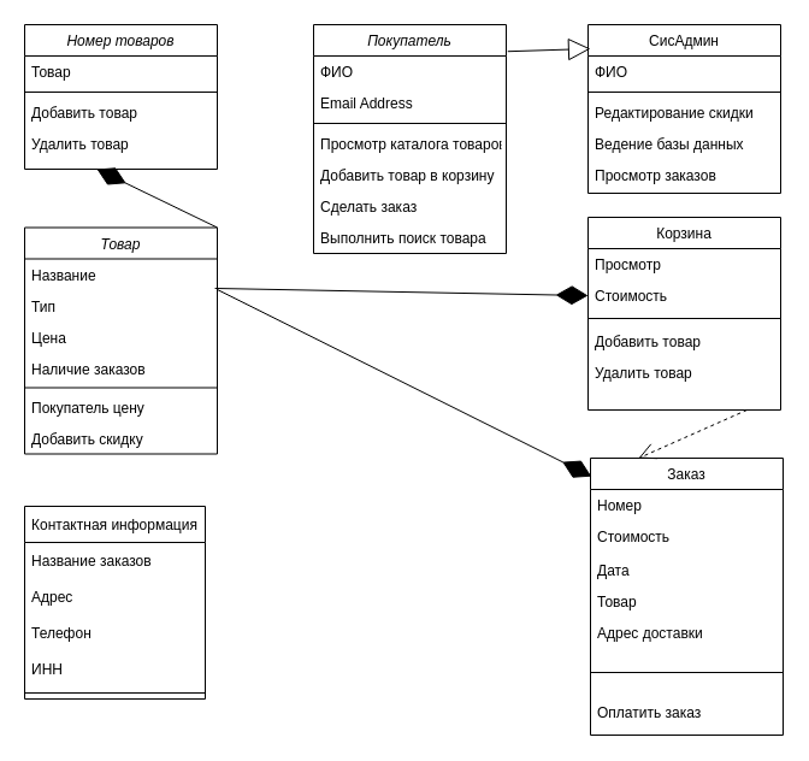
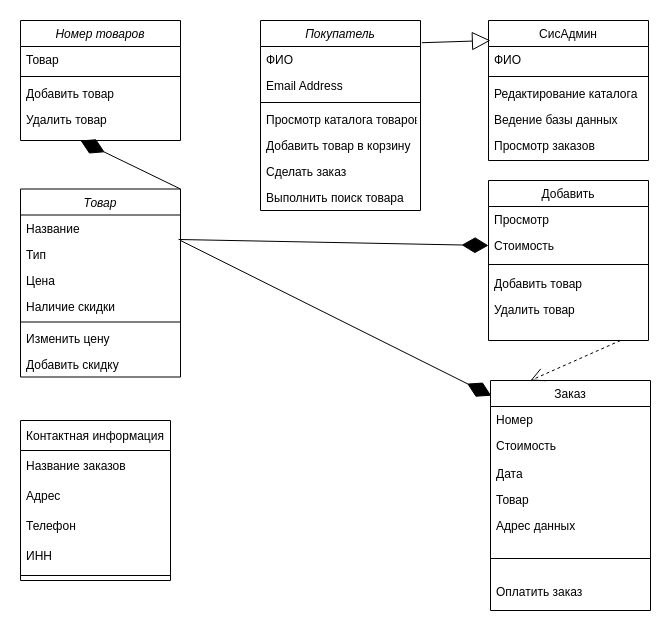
  <mxCell id="0" />
  <mxCell id="1" parent="0" />
  <mxCell id="2" value="Покупатель" style="swimlane;fontStyle=2;align=center;verticalAlign=top;childLayout=stackLayout;horizontal=1;startSize=26;horizontalStack=0;resizeParent=1;resizeLast=0;collapsible=1;marginBottom=0;rounded=0;shadow=0;strokeWidth=1;" parent="1" vertex="1"><mxGeometry x="260" y="20" width="160" height="190" as="geometry"><mxRectangle x="230" y="140" width="160" height="26" as="alternateBounds" /></mxGeometry></mxCell>
  <mxCell id="3" value="ФИО" style="text;align=left;verticalAlign=top;spacingLeft=4;spacingRight=4;overflow=hidden;rotatable=0;points=[[0,0.5],[1,0.5]];portConstraint=eastwest;" parent="2" vertex="1"><mxGeometry y="26" width="160" height="26" as="geometry" /></mxCell>
  <mxCell id="4" value="Email Address" style="text;align=left;verticalAlign=top;spacingLeft=4;spacingRight=4;overflow=hidden;rotatable=0;points=[[0,0.5],[1,0.5]];portConstraint=eastwest;rounded=0;shadow=0;html=0;" parent="2" vertex="1"><mxGeometry y="52" width="160" height="26" as="geometry" /></mxCell>
  <mxCell id="5" value="" style="line;html=1;strokeWidth=1;align=left;verticalAlign=middle;spacingTop=-1;spacingLeft=3;spacingRight=3;rotatable=0;labelPosition=right;points=[];portConstraint=eastwest;" parent="2" vertex="1"><mxGeometry y="78" width="160" height="8" as="geometry" /></mxCell>
  <mxCell id="6" value="Просмотр каталога товаров" style="text;align=left;verticalAlign=top;spacingLeft=4;spacingRight=4;overflow=hidden;rotatable=0;points=[[0,0.5],[1,0.5]];portConstraint=eastwest;" parent="2" vertex="1"><mxGeometry y="86" width="160" height="26" as="geometry" /></mxCell>
  <mxCell id="7" value="Добавить товар в корзину" style="text;align=left;verticalAlign=top;spacingLeft=4;spacingRight=4;overflow=hidden;rotatable=0;points=[[0,0.5],[1,0.5]];portConstraint=eastwest;" vertex="1" parent="2"><mxGeometry y="112" width="160" height="26" as="geometry" /></mxCell>
  <mxCell id="8" value="Сделать заказ" style="text;align=left;verticalAlign=top;spacingLeft=4;spacingRight=4;overflow=hidden;rotatable=0;points=[[0,0.5],[1,0.5]];portConstraint=eastwest;" vertex="1" parent="2"><mxGeometry y="138" width="160" height="26" as="geometry" /></mxCell>
  <mxCell id="9" value="Выполнить поиск товара" style="text;align=left;verticalAlign=top;spacingLeft=4;spacingRight=4;overflow=hidden;rotatable=0;points=[[0,0.5],[1,0.5]];portConstraint=eastwest;" vertex="1" parent="2"><mxGeometry y="164" width="160" height="26" as="geometry" /></mxCell>
  <mxCell id="10" value="СисАдмин" style="swimlane;fontStyle=0;align=center;verticalAlign=top;childLayout=stackLayout;horizontal=1;startSize=26;horizontalStack=0;resizeParent=1;resizeLast=0;collapsible=1;marginBottom=0;rounded=0;shadow=0;strokeWidth=1;" parent="1" vertex="1"><mxGeometry x="488" y="20" width="160" height="140" as="geometry"><mxRectangle x="550" y="140" width="160" height="26" as="alternateBounds" /></mxGeometry></mxCell>
  <mxCell id="11" value="ФИО" style="text;align=left;verticalAlign=top;spacingLeft=4;spacingRight=4;overflow=hidden;rotatable=0;points=[[0,0.5],[1,0.5]];portConstraint=eastwest;" parent="10" vertex="1"><mxGeometry y="26" width="160" height="26" as="geometry" /></mxCell>
  <mxCell id="12" value="" style="line;html=1;strokeWidth=1;align=left;verticalAlign=middle;spacingTop=-1;spacingLeft=3;spacingRight=3;rotatable=0;labelPosition=right;points=[];portConstraint=eastwest;" parent="10" vertex="1"><mxGeometry y="52" width="160" height="8" as="geometry" /></mxCell>
- <mxCell id="13" value="Редактирование скидки" style="text;align=left;verticalAlign=top;spacingLeft=4;spacingRight=4;overflow=hidden;rotatable=0;points=[[0,0.5],[1,0.5]];portConstraint=eastwest;" parent="10" vertex="1"><mxGeometry y="60" width="160" height="26" as="geometry" /></mxCell>
+ <mxCell id="13" value="Редактирование каталога" style="text;align=left;verticalAlign=top;spacingLeft=4;spacingRight=4;overflow=hidden;rotatable=0;points=[[0,0.5],[1,0.5]];portConstraint=eastwest;" parent="10" vertex="1"><mxGeometry y="60" width="160" height="26" as="geometry" /></mxCell>
  <mxCell id="14" value="Ведение базы данных&#10;" style="text;align=left;verticalAlign=top;spacingLeft=4;spacingRight=4;overflow=hidden;rotatable=0;points=[[0,0.5],[1,0.5]];portConstraint=eastwest;" vertex="1" parent="10"><mxGeometry y="86" width="160" height="26" as="geometry" /></mxCell>
  <mxCell id="15" value="Просмотр заказов" style="text;align=left;verticalAlign=top;spacingLeft=4;spacingRight=4;overflow=hidden;rotatable=0;points=[[0,0.5],[1,0.5]];portConstraint=eastwest;" vertex="1" parent="10"><mxGeometry y="112" width="160" height="26" as="geometry" /></mxCell>
  <mxCell id="16" value="Номер товаров" style="swimlane;fontStyle=2;align=center;verticalAlign=top;childLayout=stackLayout;horizontal=1;startSize=26;horizontalStack=0;resizeParent=1;resizeLast=0;collapsible=1;marginBottom=0;rounded=0;shadow=0;strokeWidth=1;" vertex="1" parent="1"><mxGeometry x="20" y="20" width="160" height="120" as="geometry"><mxRectangle x="230" y="140" width="160" height="26" as="alternateBounds" /></mxGeometry></mxCell>
  <mxCell id="17" value="Товар" style="text;align=left;verticalAlign=top;spacingLeft=4;spacingRight=4;overflow=hidden;rotatable=0;points=[[0,0.5],[1,0.5]];portConstraint=eastwest;" vertex="1" parent="16"><mxGeometry y="26" width="160" height="26" as="geometry" /></mxCell>
  <mxCell id="18" value="" style="line;html=1;strokeWidth=1;align=left;verticalAlign=middle;spacingTop=-1;spacingLeft=3;spacingRight=3;rotatable=0;labelPosition=right;points=[];portConstraint=eastwest;" vertex="1" parent="16"><mxGeometry y="52" width="160" height="8" as="geometry" /></mxCell>
  <mxCell id="19" value="Добавить товар" style="text;align=left;verticalAlign=top;spacingLeft=4;spacingRight=4;overflow=hidden;rotatable=0;points=[[0,0.5],[1,0.5]];portConstraint=eastwest;" vertex="1" parent="16"><mxGeometry y="60" width="160" height="26" as="geometry" /></mxCell>
  <mxCell id="20" value="Удалить товар" style="text;align=left;verticalAlign=top;spacingLeft=4;spacingRight=4;overflow=hidden;rotatable=0;points=[[0,0.5],[1,0.5]];portConstraint=eastwest;" vertex="1" parent="16"><mxGeometry y="86" width="160" height="26" as="geometry" /></mxCell>
  <mxCell id="21" value="Товар" style="swimlane;fontStyle=2;align=center;verticalAlign=top;childLayout=stackLayout;horizontal=1;startSize=26;horizontalStack=0;resizeParent=1;resizeLast=0;collapsible=1;marginBottom=0;rounded=0;shadow=0;strokeWidth=1;" vertex="1" parent="1"><mxGeometry x="20" y="188.5" width="160" height="188" as="geometry"><mxRectangle x="230" y="140" width="160" height="26" as="alternateBounds" /></mxGeometry></mxCell>
  <mxCell id="22" value="Название" style="text;align=left;verticalAlign=top;spacingLeft=4;spacingRight=4;overflow=hidden;rotatable=0;points=[[0,0.5],[1,0.5]];portConstraint=eastwest;" vertex="1" parent="21"><mxGeometry y="26" width="160" height="26" as="geometry" /></mxCell>
  <mxCell id="23" value="Тип" style="text;align=left;verticalAlign=top;spacingLeft=4;spacingRight=4;overflow=hidden;rotatable=0;points=[[0,0.5],[1,0.5]];portConstraint=eastwest;" vertex="1" parent="21"><mxGeometry y="52" width="160" height="26" as="geometry" /></mxCell>
  <mxCell id="24" value="Цена" style="text;align=left;verticalAlign=top;spacingLeft=4;spacingRight=4;overflow=hidden;rotatable=0;points=[[0,0.5],[1,0.5]];portConstraint=eastwest;" vertex="1" parent="21"><mxGeometry y="78" width="160" height="26" as="geometry" /></mxCell>
- <mxCell id="25" value="Наличие заказов" style="text;align=left;verticalAlign=top;spacingLeft=4;spacingRight=4;overflow=hidden;rotatable=0;points=[[0,0.5],[1,0.5]];portConstraint=eastwest;" vertex="1" parent="21"><mxGeometry y="104" width="160" height="26" as="geometry" /></mxCell>
+ <mxCell id="25" value="Наличие скидки" style="text;align=left;verticalAlign=top;spacingLeft=4;spacingRight=4;overflow=hidden;rotatable=0;points=[[0,0.5],[1,0.5]];portConstraint=eastwest;" vertex="1" parent="21"><mxGeometry y="104" width="160" height="26" as="geometry" /></mxCell>
  <mxCell id="26" value="" style="line;html=1;strokeWidth=1;align=left;verticalAlign=middle;spacingTop=-1;spacingLeft=3;spacingRight=3;rotatable=0;labelPosition=right;points=[];portConstraint=eastwest;" vertex="1" parent="21"><mxGeometry y="130" width="160" height="6" as="geometry" /></mxCell>
- <mxCell id="27" value="Покупатель цену" style="text;align=left;verticalAlign=top;spacingLeft=4;spacingRight=4;overflow=hidden;rotatable=0;points=[[0,0.5],[1,0.5]];portConstraint=eastwest;" vertex="1" parent="21"><mxGeometry y="136" width="160" height="26" as="geometry" /></mxCell>
+ <mxCell id="27" value="Изменить цену" style="text;align=left;verticalAlign=top;spacingLeft=4;spacingRight=4;overflow=hidden;rotatable=0;points=[[0,0.5],[1,0.5]];portConstraint=eastwest;" vertex="1" parent="21"><mxGeometry y="136" width="160" height="26" as="geometry" /></mxCell>
  <mxCell id="28" value="Добавить скидку" style="text;align=left;verticalAlign=top;spacingLeft=4;spacingRight=4;overflow=hidden;rotatable=0;points=[[0,0.5],[1,0.5]];portConstraint=eastwest;" vertex="1" parent="21"><mxGeometry y="162" width="160" height="26" as="geometry" /></mxCell>
- <mxCell id="29" value="Корзина" style="swimlane;fontStyle=0;align=center;verticalAlign=top;childLayout=stackLayout;horizontal=1;startSize=26;horizontalStack=0;resizeParent=1;resizeLast=0;collapsible=1;marginBottom=0;rounded=0;shadow=0;strokeWidth=1;" vertex="1" parent="1"><mxGeometry x="488" y="180" width="160" height="160" as="geometry"><mxRectangle x="550" y="140" width="160" height="26" as="alternateBounds" /></mxGeometry></mxCell>
+ <mxCell id="29" value="Добавить" style="swimlane;fontStyle=0;align=center;verticalAlign=top;childLayout=stackLayout;horizontal=1;startSize=26;horizontalStack=0;resizeParent=1;resizeLast=0;collapsible=1;marginBottom=0;rounded=0;shadow=0;strokeWidth=1;" vertex="1" parent="1"><mxGeometry x="488" y="180" width="160" height="160" as="geometry"><mxRectangle x="550" y="140" width="160" height="26" as="alternateBounds" /></mxGeometry></mxCell>
  <mxCell id="30" value="Просмотр" style="text;align=left;verticalAlign=top;spacingLeft=4;spacingRight=4;overflow=hidden;rotatable=0;points=[[0,0.5],[1,0.5]];portConstraint=eastwest;" vertex="1" parent="29"><mxGeometry y="26" width="160" height="26" as="geometry" /></mxCell>
  <mxCell id="31" value="Стоимость" style="text;align=left;verticalAlign=top;spacingLeft=4;spacingRight=4;overflow=hidden;rotatable=0;points=[[0,0.5],[1,0.5]];portConstraint=eastwest;" vertex="1" parent="29"><mxGeometry y="52" width="160" height="26" as="geometry" /></mxCell>
  <mxCell id="32" value="" style="line;html=1;strokeWidth=1;align=left;verticalAlign=middle;spacingTop=-1;spacingLeft=3;spacingRight=3;rotatable=0;labelPosition=right;points=[];portConstraint=eastwest;" vertex="1" parent="29"><mxGeometry y="78" width="160" height="12" as="geometry" /></mxCell>
  <mxCell id="33" value="Добавить товар" style="text;align=left;verticalAlign=top;spacingLeft=4;spacingRight=4;overflow=hidden;rotatable=0;points=[[0,0.5],[1,0.5]];portConstraint=eastwest;" vertex="1" parent="29"><mxGeometry y="90" width="160" height="26" as="geometry" /></mxCell>
  <mxCell id="34" value="Удалить товар" style="text;align=left;verticalAlign=top;spacingLeft=4;spacingRight=4;overflow=hidden;rotatable=0;points=[[0,0.5],[1,0.5]];portConstraint=eastwest;" vertex="1" parent="29"><mxGeometry y="116" width="160" height="26" as="geometry" /></mxCell>
  <mxCell id="35" value="Заказ" style="swimlane;fontStyle=0;align=center;verticalAlign=top;childLayout=stackLayout;horizontal=1;startSize=26;horizontalStack=0;resizeParent=1;resizeLast=0;collapsible=1;marginBottom=0;rounded=0;shadow=0;strokeWidth=1;" vertex="1" parent="1"><mxGeometry x="490" y="380" width="160" height="230" as="geometry"><mxRectangle x="550" y="140" width="160" height="26" as="alternateBounds" /></mxGeometry></mxCell>
  <mxCell id="36" value="Номер" style="text;align=left;verticalAlign=top;spacingLeft=4;spacingRight=4;overflow=hidden;rotatable=0;points=[[0,0.5],[1,0.5]];portConstraint=eastwest;" vertex="1" parent="35"><mxGeometry y="26" width="160" height="26" as="geometry" /></mxCell>
  <mxCell id="37" value="Стоимость" style="text;align=left;verticalAlign=top;spacingLeft=4;spacingRight=4;overflow=hidden;rotatable=0;points=[[0,0.5],[1,0.5]];portConstraint=eastwest;" vertex="1" parent="35"><mxGeometry y="52" width="160" height="28" as="geometry" /></mxCell>
  <mxCell id="38" value="Дата" style="text;align=left;verticalAlign=top;spacingLeft=4;spacingRight=4;overflow=hidden;rotatable=0;points=[[0,0.5],[1,0.5]];portConstraint=eastwest;" vertex="1" parent="35"><mxGeometry y="80" width="160" height="26" as="geometry" /></mxCell>
  <mxCell id="39" value="Товар" style="text;align=left;verticalAlign=top;spacingLeft=4;spacingRight=4;overflow=hidden;rotatable=0;points=[[0,0.5],[1,0.5]];portConstraint=eastwest;" vertex="1" parent="35"><mxGeometry y="106" width="160" height="26" as="geometry" /></mxCell>
- <mxCell id="40" value="Адрес доставки" style="text;align=left;verticalAlign=top;spacingLeft=4;spacingRight=4;overflow=hidden;rotatable=0;points=[[0,0.5],[1,0.5]];portConstraint=eastwest;" vertex="1" parent="35"><mxGeometry y="132" width="160" height="26" as="geometry" /></mxCell>
+ <mxCell id="40" value="Адрес данных" style="text;align=left;verticalAlign=top;spacingLeft=4;spacingRight=4;overflow=hidden;rotatable=0;points=[[0,0.5],[1,0.5]];portConstraint=eastwest;" vertex="1" parent="35"><mxGeometry y="132" width="160" height="26" as="geometry" /></mxCell>
  <mxCell id="41" value="" style="line;html=1;strokeWidth=1;align=left;verticalAlign=middle;spacingTop=-1;spacingLeft=3;spacingRight=3;rotatable=0;labelPosition=right;points=[];portConstraint=eastwest;" vertex="1" parent="35"><mxGeometry y="158" width="160" height="40" as="geometry" /></mxCell>
  <mxCell id="42" value="Оплатить заказ" style="text;align=left;verticalAlign=top;spacingLeft=4;spacingRight=4;overflow=hidden;rotatable=0;points=[[0,0.5],[1,0.5]];portConstraint=eastwest;" vertex="1" parent="35"><mxGeometry y="198" width="160" height="26" as="geometry" /></mxCell>
  <mxCell id="43" value="" style="endArrow=diamondThin;endFill=1;endSize=24;html=1;rounded=0;exitX=1;exitY=0;exitDx=0;exitDy=0;" edge="1" parent="1" source="21"><mxGeometry width="160" relative="1" as="geometry"><mxPoint x="310" y="240" as="sourcePoint" /><mxPoint x="80" y="140" as="targetPoint" /></mxGeometry></mxCell>
  <mxCell id="44" value="" style="endArrow=diamondThin;endFill=1;endSize=24;html=1;rounded=0;exitX=0.988;exitY=-0.058;exitDx=0;exitDy=0;exitPerimeter=0;entryX=0;entryY=0.5;entryDx=0;entryDy=0;" edge="1" parent="1" source="23" target="31"><mxGeometry width="160" relative="1" as="geometry"><mxPoint x="310" y="240" as="sourcePoint" /><mxPoint x="470" y="240" as="targetPoint" /></mxGeometry></mxCell>
  <mxCell id="45" value="" style="endArrow=block;endSize=16;endFill=0;html=1;rounded=0;exitX=1.008;exitY=0.117;exitDx=0;exitDy=0;exitPerimeter=0;" edge="1" parent="1" source="2"><mxGeometry width="160" relative="1" as="geometry"><mxPoint x="310" y="240" as="sourcePoint" /><mxPoint x="490" y="40" as="targetPoint" /></mxGeometry></mxCell>
  <mxCell id="46" value="" style="endArrow=diamondThin;endFill=1;endSize=24;html=1;rounded=0;entryX=0.005;entryY=0.066;entryDx=0;entryDy=0;entryPerimeter=0;" edge="1" parent="1" target="35"><mxGeometry width="160" relative="1" as="geometry"><mxPoint x="180" y="240" as="sourcePoint" /><mxPoint x="470" y="330" as="targetPoint" /></mxGeometry></mxCell>
  <mxCell id="47" value="" style="endArrow=open;endSize=12;dashed=1;html=1;rounded=0;entryX=0.25;entryY=0;entryDx=0;entryDy=0;" edge="1" parent="1" target="35"><mxGeometry width="160" relative="1" as="geometry"><mxPoint x="620" y="340" as="sourcePoint" /><mxPoint x="470" y="230" as="targetPoint" /></mxGeometry></mxCell>
  <mxCell id="48" value="Контактная информация" style="swimlane;fontStyle=0;childLayout=stackLayout;horizontal=1;startSize=30;horizontalStack=0;resizeParent=1;resizeParentMax=0;resizeLast=0;collapsible=1;marginBottom=0;" vertex="1" parent="1"><mxGeometry x="20" y="420" width="150" height="160" as="geometry" /></mxCell>
  <mxCell id="49" value="Название заказов" style="text;strokeColor=none;fillColor=none;align=left;verticalAlign=middle;spacingLeft=4;spacingRight=4;overflow=hidden;points=[[0,0.5],[1,0.5]];portConstraint=eastwest;rotatable=0;" vertex="1" parent="48"><mxGeometry y="30" width="150" height="30" as="geometry" /></mxCell>
  <mxCell id="50" value="Адрес" style="text;strokeColor=none;fillColor=none;align=left;verticalAlign=middle;spacingLeft=4;spacingRight=4;overflow=hidden;points=[[0,0.5],[1,0.5]];portConstraint=eastwest;rotatable=0;" vertex="1" parent="48"><mxGeometry y="60" width="150" height="30" as="geometry" /></mxCell>
  <mxCell id="51" value="Телефон" style="text;strokeColor=none;fillColor=none;align=left;verticalAlign=middle;spacingLeft=4;spacingRight=4;overflow=hidden;points=[[0,0.5],[1,0.5]];portConstraint=eastwest;rotatable=0;" vertex="1" parent="48"><mxGeometry y="90" width="150" height="30" as="geometry" /></mxCell>
  <mxCell id="52" value="ИНН" style="text;strokeColor=none;fillColor=none;align=left;verticalAlign=middle;spacingLeft=4;spacingRight=4;overflow=hidden;points=[[0,0.5],[1,0.5]];portConstraint=eastwest;rotatable=0;" vertex="1" parent="48"><mxGeometry y="120" width="150" height="30" as="geometry" /></mxCell>
  <mxCell id="53" value="" style="line;html=1;strokeWidth=1;align=left;verticalAlign=middle;spacingTop=-1;spacingLeft=3;spacingRight=3;rotatable=0;labelPosition=right;points=[];portConstraint=eastwest;" vertex="1" parent="48"><mxGeometry y="150" width="150" height="10" as="geometry" /></mxCell>
